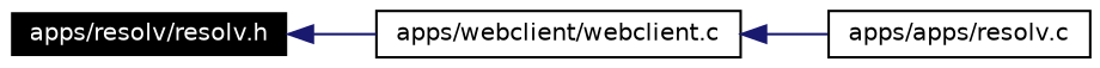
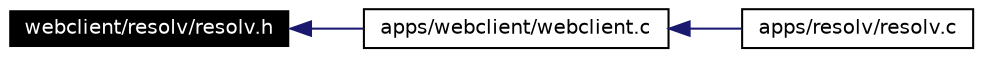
  digraph {
    rankdir=LR
    node [color=black fillcolor=white fontname=Helvetica fontsize=10 shape=record style=filled]
    edge [color=midnightblue dir=back fontname=Helvetica fontsize=10 labelfontname=Helvetica labelfontsize=10 style=solid]
-   n1 [color=white fillcolor=black fontcolor=white height=0.2 label="apps/resolv/resolv.h" width=0.4]
+   n1 [color=white fillcolor=black fontcolor=white height=0.2 label="webclient/resolv/resolv.h" width=0.4]
    n2 [height=0.2 label="apps/webclient/webclient.c" width=0.4]
-   n3 [height=0.2 label="apps/apps/resolv.c" width=0.4]
+   n3 [height=0.2 label="apps/resolv/resolv.c" width=0.4]
    n1 -> n2
    n2 -> n3
  }
